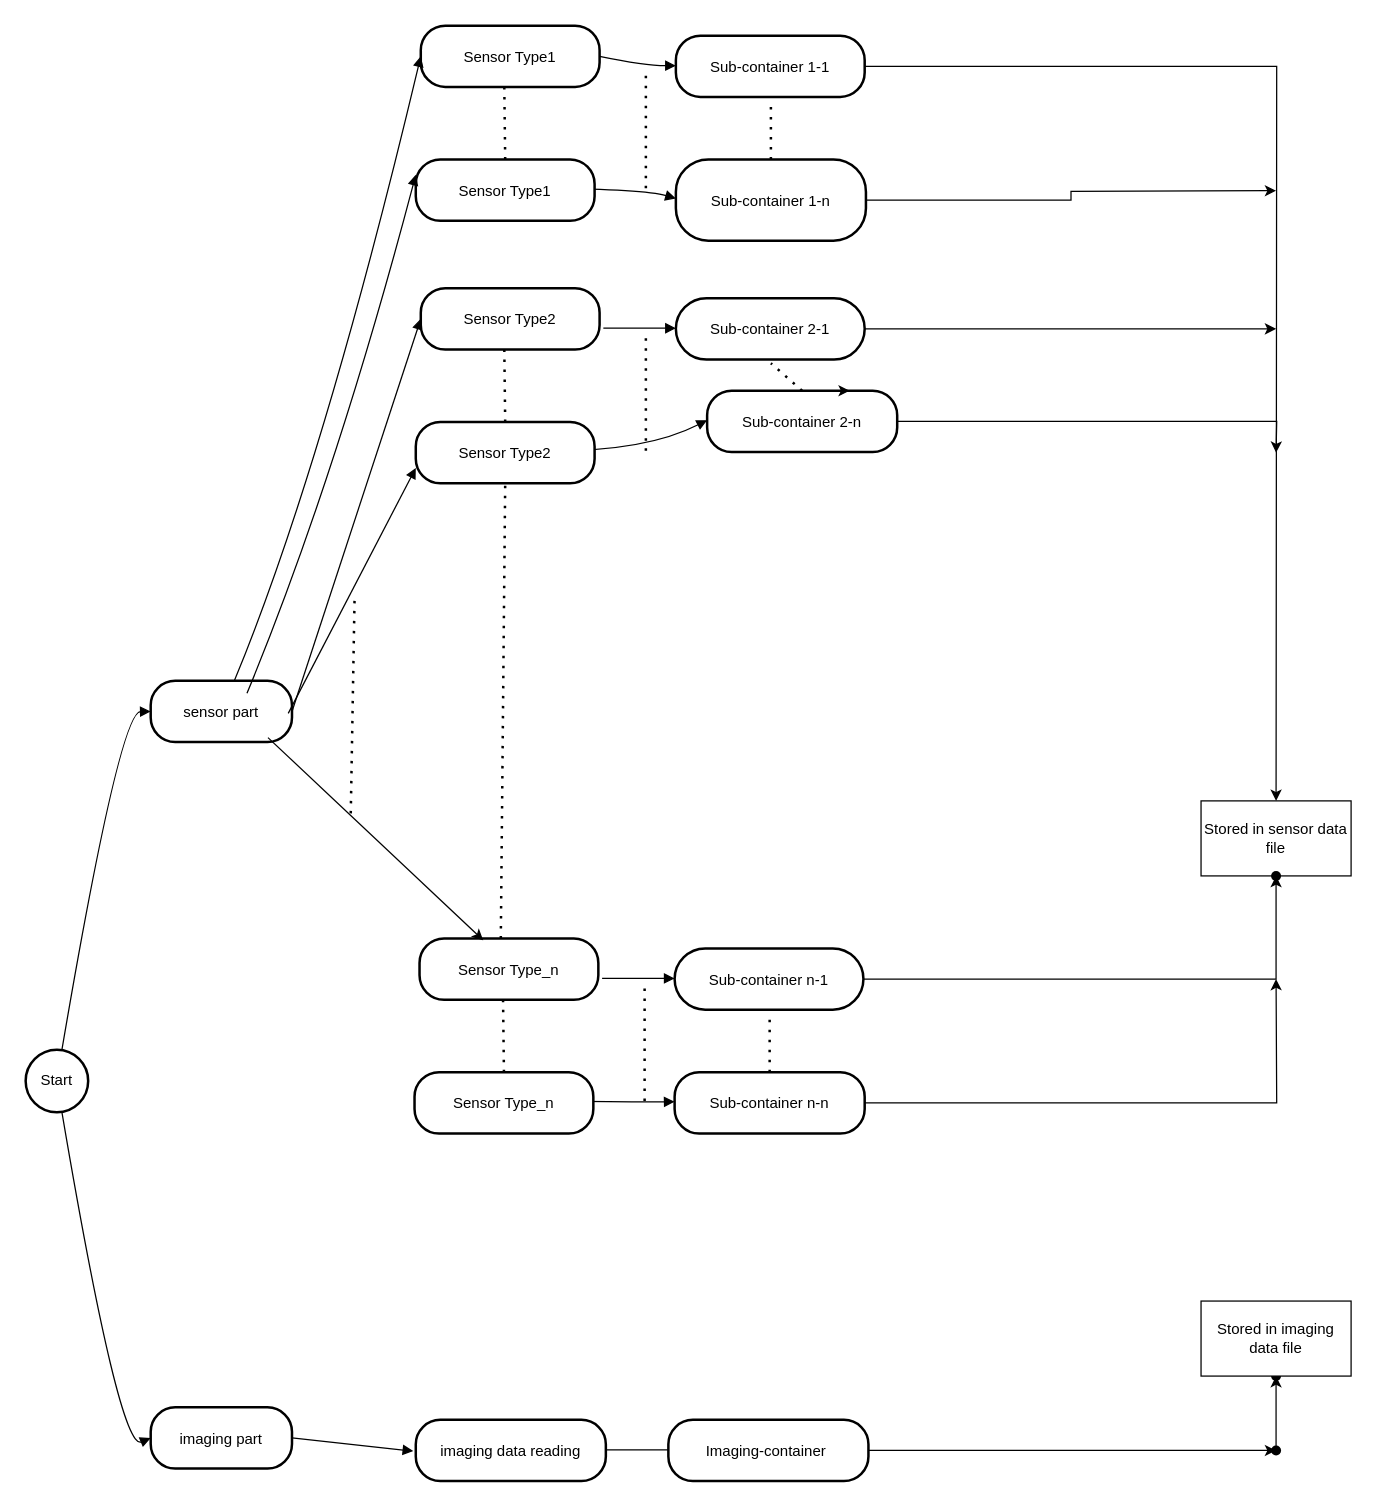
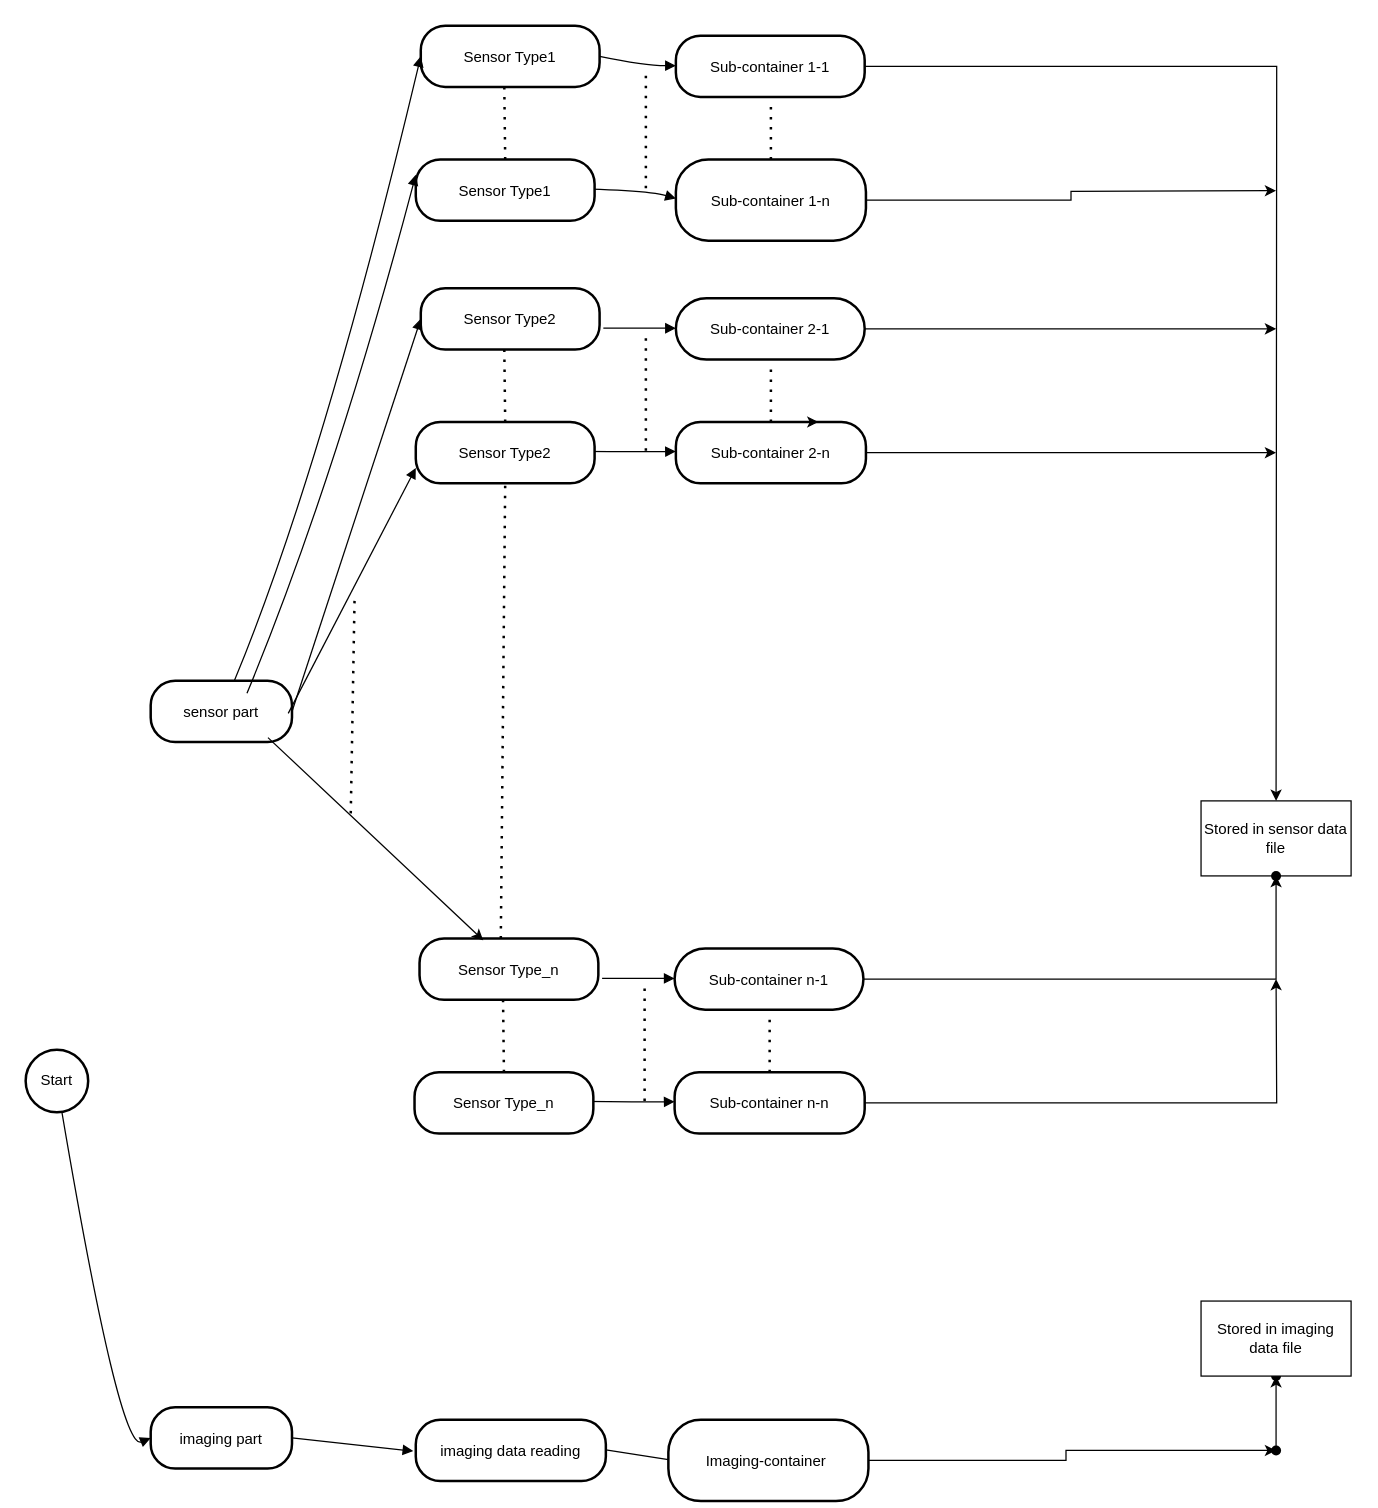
  <mxCell id="0" />
  <mxCell id="1" parent="0" />
  <mxCell id="2" value="Start" style="ellipse;aspect=fixed;strokeWidth=2;whiteSpace=wrap;" vertex="1" parent="1"><mxGeometry x="20" y="839" width="50" height="50" as="geometry" /></mxCell>
  <mxCell id="3" value="sensor part" style="rounded=1;arcSize=40;strokeWidth=2" vertex="1" parent="1"><mxGeometry x="120" y="544" width="113" height="49" as="geometry" /></mxCell>
  <mxCell id="4" value="Sensor Type1" style="rounded=1;arcSize=40;strokeWidth=2" vertex="1" parent="1"><mxGeometry x="336" y="20" width="143" height="49" as="geometry" /></mxCell>
  <mxCell id="5" value="Sub-container 1-1" style="rounded=1;arcSize=40;strokeWidth=2" vertex="1" parent="1"><mxGeometry x="540" y="28" width="151" height="49" as="geometry" /></mxCell>
  <mxCell id="6" value="" style="edgeStyle=orthogonalEdgeStyle;rounded=0;orthogonalLoop=1;jettySize=auto;html=1;" edge="1" parent="1" source="7"><mxGeometry relative="1" as="geometry"><mxPoint x="1020" y="152" as="targetPoint" /></mxGeometry></mxCell>
  <mxCell id="7" value="Sub-container 1-n" style="rounded=1;arcSize=40;strokeWidth=2" vertex="1" parent="1"><mxGeometry x="540" y="127" width="152" height="65" as="geometry" /></mxCell>
  <mxCell id="8" value="imaging part" style="rounded=1;arcSize=40;strokeWidth=2" vertex="1" parent="1"><mxGeometry x="120" y="1125" width="113" height="49" as="geometry" /></mxCell>
  <mxCell id="9" value="imaging data reading" style="rounded=1;arcSize=40;strokeWidth=2" vertex="1" parent="1"><mxGeometry x="332" y="1135" width="152" height="49" as="geometry" /></mxCell>
  <mxCell id="10" value="" style="edgeStyle=orthogonalEdgeStyle;rounded=0;orthogonalLoop=1;jettySize=auto;html=1;" edge="1" parent="1" source="11" target="55"><mxGeometry relative="1" as="geometry" /></mxCell>
- <mxCell id="11" value="Imaging-container " style="rounded=1;arcSize=40;strokeWidth=2" vertex="1" parent="1"><mxGeometry x="534" y="1135" width="160" height="49" as="geometry" /></mxCell>
- <mxCell id="12" value="" style="curved=1;startArrow=none;endArrow=block;exitX=0.59;exitY=0;entryX=0;entryY=0.5;" edge="1" parent="1" source="2" target="3"><mxGeometry relative="1" as="geometry"><Array as="points"><mxPoint x="95" y="569" /></Array></mxGeometry></mxCell>
+ <mxCell id="11" value="Imaging-container " style="rounded=1;arcSize=40;strokeWidth=2" vertex="1" parent="1"><mxGeometry x="534" y="1135" width="160" height="65" as="geometry" /></mxCell>
  <mxCell id="13" value="" style="curved=1;startArrow=none;endArrow=block;exitX=0.59;exitY=0.01;entryX=0;entryY=0.5;" edge="1" parent="1" source="3" target="4"><mxGeometry relative="1" as="geometry"><Array as="points"><mxPoint x="258" y="372" /></Array></mxGeometry></mxCell>
  <mxCell id="14" value="" style="curved=1;startArrow=none;endArrow=block;exitX=1;exitY=0.5;entryX=0;entryY=0.5;entryDx=0;entryDy=0;" edge="1" parent="1" source="3" target="25"><mxGeometry relative="1" as="geometry"><Array as="points" /><mxPoint x="283" y="568.5" as="targetPoint" /></mxGeometry></mxCell>
  <mxCell id="15" value="" style="curved=1;startArrow=none;endArrow=block;exitX=1;exitY=0.5;entryX=0;entryY=0.49;exitDx=0;exitDy=0;" edge="1" parent="1" source="4" target="5"><mxGeometry relative="1" as="geometry"><Array as="points"><mxPoint x="515" y="52" /></Array></mxGeometry></mxCell>
  <mxCell id="16" value="" style="curved=1;startArrow=none;endArrow=block;entryX=0;entryY=0.48;" edge="1" parent="1" target="7"><mxGeometry relative="1" as="geometry"><Array as="points"><mxPoint x="515" y="151" /></Array><mxPoint x="436" y="150" as="sourcePoint" /></mxGeometry></mxCell>
  <mxCell id="17" value="" style="curved=1;startArrow=none;endArrow=block;exitX=0.59;exitY=1;entryX=0;entryY=0.5;" edge="1" parent="1" source="2" target="8"><mxGeometry relative="1" as="geometry"><Array as="points"><mxPoint x="95" y="1160" /></Array></mxGeometry></mxCell>
  <mxCell id="18" value="" style="curved=1;startArrow=none;endArrow=block;exitX=1;exitY=0.5;" edge="1" parent="1" source="8"><mxGeometry relative="1" as="geometry"><Array as="points" /><mxPoint x="330" y="1160" as="targetPoint" /></mxGeometry></mxCell>
  <mxCell id="19" value="" style="curved=1;startArrow=none;endArrow=none;exitX=1;exitY=0.49;entryX=0;entryY=0.49;" edge="1" parent="1" source="9" target="11"><mxGeometry relative="1" as="geometry"><Array as="points" /></mxGeometry></mxCell>
  <mxCell id="20" value="" style="endArrow=none;dashed=1;html=1;dashPattern=1 3;strokeWidth=2;rounded=0;exitX=0.5;exitY=0;exitDx=0;exitDy=0;" edge="1" parent="1" source="7"><mxGeometry width="50" height="50" relative="1" as="geometry"><mxPoint x="590.5" y="100" as="sourcePoint" /><mxPoint x="616" y="80" as="targetPoint" /></mxGeometry></mxCell>
  <mxCell id="21" value="Sensor Type1" style="rounded=1;arcSize=40;strokeWidth=2" vertex="1" parent="1"><mxGeometry x="332" y="127" width="143" height="49" as="geometry" /></mxCell>
  <mxCell id="22" value="" style="curved=1;startArrow=none;endArrow=block;exitX=0.59;exitY=0.01;entryX=0;entryY=0.25;entryDx=0;entryDy=0;" edge="1" parent="1" target="21"><mxGeometry relative="1" as="geometry"><Array as="points"><mxPoint x="268" y="382" /></Array><mxPoint x="197" y="554" as="sourcePoint" /><mxPoint x="312" y="530" as="targetPoint" /></mxGeometry></mxCell>
  <mxCell id="23" value="" style="endArrow=none;dashed=1;html=1;dashPattern=1 3;strokeWidth=2;rounded=0;exitX=0.5;exitY=0;exitDx=0;exitDy=0;" edge="1" parent="1" source="21"><mxGeometry width="50" height="50" relative="1" as="geometry"><mxPoint x="402.79" y="116" as="sourcePoint" /><mxPoint x="402.79" y="69" as="targetPoint" /></mxGeometry></mxCell>
  <mxCell id="24" value="" style="endArrow=none;dashed=1;html=1;dashPattern=1 3;strokeWidth=2;rounded=0;" edge="1" parent="1"><mxGeometry width="50" height="50" relative="1" as="geometry"><mxPoint x="516" y="150" as="sourcePoint" /><mxPoint x="516" y="60" as="targetPoint" /></mxGeometry></mxCell>
  <mxCell id="25" value="Sensor Type2" style="rounded=1;arcSize=40;strokeWidth=2" vertex="1" parent="1"><mxGeometry x="336" y="230" width="143" height="49" as="geometry" /></mxCell>
  <mxCell id="26" value="" style="edgeStyle=orthogonalEdgeStyle;rounded=0;orthogonalLoop=1;jettySize=auto;html=1;" edge="1" parent="1" source="27"><mxGeometry relative="1" as="geometry"><mxPoint x="1020" y="262.5" as="targetPoint" /></mxGeometry></mxCell>
  <mxCell id="27" value="Sub-container 2-1" style="rounded=1;arcSize=50;strokeWidth=2" vertex="1" parent="1"><mxGeometry x="540" y="238" width="151" height="49" as="geometry" /></mxCell>
  <mxCell id="28" value="" style="edgeStyle=orthogonalEdgeStyle;rounded=0;orthogonalLoop=1;jettySize=auto;html=1;" edge="1" parent="1" source="29"><mxGeometry relative="1" as="geometry"><mxPoint x="1020" y="361.5" as="targetPoint" /></mxGeometry></mxCell>
- <mxCell id="29" value="Sub-container 2-n" style="rounded=1;arcSize=40;strokeWidth=2" vertex="1" parent="1"><mxGeometry x="565" y="312" width="152" height="49" as="geometry" /></mxCell>
+ <mxCell id="29" value="Sub-container 2-n" style="rounded=1;arcSize=40;strokeWidth=2" vertex="1" parent="1"><mxGeometry x="540" y="337" width="152" height="49" as="geometry" /></mxCell>
  <mxCell id="30" value="" style="curved=1;startArrow=none;endArrow=block;entryX=0;entryY=0.49;" edge="1" parent="1" target="27"><mxGeometry relative="1" as="geometry"><Array as="points" /><mxPoint x="482" y="262" as="sourcePoint" /></mxGeometry></mxCell>
  <mxCell id="31" value="" style="curved=1;startArrow=none;endArrow=block;entryX=0;entryY=0.48;" edge="1" parent="1" target="29"><mxGeometry relative="1" as="geometry"><Array as="points"><mxPoint x="515" y="361" /></Array><mxPoint x="436" y="360" as="sourcePoint" /></mxGeometry></mxCell>
  <mxCell id="32" value="" style="endArrow=none;dashed=1;html=1;dashPattern=1 3;strokeWidth=2;rounded=0;exitX=0.5;exitY=0;exitDx=0;exitDy=0;" edge="1" parent="1" source="29"><mxGeometry width="50" height="50" relative="1" as="geometry"><mxPoint x="590.5" y="310" as="sourcePoint" /><mxPoint x="616" y="290" as="targetPoint" /></mxGeometry></mxCell>
  <mxCell id="33" value="Sensor Type2" style="rounded=1;arcSize=40;strokeWidth=2" vertex="1" parent="1"><mxGeometry x="332" y="337" width="143" height="49" as="geometry" /></mxCell>
  <mxCell id="34" value="" style="endArrow=none;dashed=1;html=1;dashPattern=1 3;strokeWidth=2;rounded=0;exitX=0.5;exitY=0;exitDx=0;exitDy=0;" edge="1" parent="1" source="33"><mxGeometry width="50" height="50" relative="1" as="geometry"><mxPoint x="402.79" y="326" as="sourcePoint" /><mxPoint x="402.79" y="279" as="targetPoint" /></mxGeometry></mxCell>
  <mxCell id="35" value="" style="endArrow=none;dashed=1;html=1;dashPattern=1 3;strokeWidth=2;rounded=0;" edge="1" parent="1"><mxGeometry width="50" height="50" relative="1" as="geometry"><mxPoint x="516" y="360" as="sourcePoint" /><mxPoint x="516" y="270" as="targetPoint" /></mxGeometry></mxCell>
  <mxCell id="36" value="" style="curved=1;startArrow=none;endArrow=block;entryX=0;entryY=0.75;entryDx=0;entryDy=0;" edge="1" parent="1" target="33"><mxGeometry relative="1" as="geometry"><Array as="points" /><mxPoint x="230" y="570" as="sourcePoint" /><mxPoint x="440" y="445" as="targetPoint" /></mxGeometry></mxCell>
  <mxCell id="37" value="" style="endArrow=none;dashed=1;html=1;dashPattern=1 3;strokeWidth=2;rounded=0;entryX=0.5;entryY=1;entryDx=0;entryDy=0;" edge="1" parent="1" target="33"><mxGeometry width="50" height="50" relative="1" as="geometry"><mxPoint x="400" y="750" as="sourcePoint" /><mxPoint x="410" y="400" as="targetPoint" /></mxGeometry></mxCell>
  <mxCell id="38" value="Sensor Type_n" style="rounded=1;arcSize=40;strokeWidth=2" vertex="1" parent="1"><mxGeometry x="335" y="750" width="143" height="49" as="geometry" /></mxCell>
  <mxCell id="39" value="" style="edgeStyle=orthogonalEdgeStyle;rounded=0;orthogonalLoop=1;jettySize=auto;html=1;" edge="1" parent="1" source="40" target="53"><mxGeometry relative="1" as="geometry" /></mxCell>
  <mxCell id="40" value="Sub-container n-1" style="rounded=1;arcSize=50;strokeWidth=2" vertex="1" parent="1"><mxGeometry x="539" y="758" width="151" height="49" as="geometry" /></mxCell>
  <mxCell id="41" value="" style="edgeStyle=orthogonalEdgeStyle;rounded=0;orthogonalLoop=1;jettySize=auto;html=1;" edge="1" parent="1" source="42"><mxGeometry relative="1" as="geometry"><mxPoint x="1020" y="782.5" as="targetPoint" /></mxGeometry></mxCell>
  <mxCell id="42" value="Sub-container n-n" style="rounded=1;arcSize=40;strokeWidth=2" vertex="1" parent="1"><mxGeometry x="539" y="857" width="152" height="49" as="geometry" /></mxCell>
  <mxCell id="43" value="" style="curved=1;startArrow=none;endArrow=block;entryX=0;entryY=0.49;" edge="1" parent="1" target="40"><mxGeometry relative="1" as="geometry"><Array as="points" /><mxPoint x="481" y="782" as="sourcePoint" /></mxGeometry></mxCell>
  <mxCell id="44" value="" style="curved=1;startArrow=none;endArrow=block;entryX=0;entryY=0.48;" edge="1" parent="1" target="42"><mxGeometry relative="1" as="geometry"><Array as="points"><mxPoint x="514" y="881" /></Array><mxPoint x="435" y="880" as="sourcePoint" /></mxGeometry></mxCell>
  <mxCell id="45" value="" style="endArrow=none;dashed=1;html=1;dashPattern=1 3;strokeWidth=2;rounded=0;exitX=0.5;exitY=0;exitDx=0;exitDy=0;" edge="1" parent="1" source="42"><mxGeometry width="50" height="50" relative="1" as="geometry"><mxPoint x="589.5" y="830" as="sourcePoint" /><mxPoint x="615" y="810" as="targetPoint" /></mxGeometry></mxCell>
  <mxCell id="46" value="Sensor Type_n" style="rounded=1;arcSize=40;strokeWidth=2" vertex="1" parent="1"><mxGeometry x="331" y="857" width="143" height="49" as="geometry" /></mxCell>
  <mxCell id="47" value="" style="endArrow=none;dashed=1;html=1;dashPattern=1 3;strokeWidth=2;rounded=0;exitX=0.5;exitY=0;exitDx=0;exitDy=0;" edge="1" parent="1" source="46"><mxGeometry width="50" height="50" relative="1" as="geometry"><mxPoint x="401.79" y="846" as="sourcePoint" /><mxPoint x="401.79" y="799" as="targetPoint" /></mxGeometry></mxCell>
  <mxCell id="48" value="" style="endArrow=none;dashed=1;html=1;dashPattern=1 3;strokeWidth=2;rounded=0;" edge="1" parent="1"><mxGeometry width="50" height="50" relative="1" as="geometry"><mxPoint x="515" y="880" as="sourcePoint" /><mxPoint x="515" y="790" as="targetPoint" /></mxGeometry></mxCell>
  <mxCell id="49" value="" style="endArrow=none;dashed=1;html=1;dashPattern=1 3;strokeWidth=2;rounded=0;entryX=0.5;entryY=1;entryDx=0;entryDy=0;" edge="1" parent="1"><mxGeometry width="50" height="50" relative="1" as="geometry"><mxPoint x="280" y="650" as="sourcePoint" /><mxPoint x="283" y="480" as="targetPoint" /></mxGeometry></mxCell>
  <mxCell id="50" value="" style="endArrow=classic;html=1;rounded=0;exitX=0.83;exitY=0.926;exitDx=0;exitDy=0;exitPerimeter=0;entryX=0.356;entryY=0.03;entryDx=0;entryDy=0;entryPerimeter=0;" edge="1" parent="1" source="3" target="38"><mxGeometry width="50" height="50" relative="1" as="geometry"><mxPoint x="214" y="660" as="sourcePoint" /><mxPoint x="264" y="610" as="targetPoint" /></mxGeometry></mxCell>
  <mxCell id="51" value="" style="edgeStyle=orthogonalEdgeStyle;rounded=0;orthogonalLoop=1;jettySize=auto;html=1;" edge="1" parent="1" source="5"><mxGeometry relative="1" as="geometry"><mxPoint x="691" y="53" as="sourcePoint" /><mxPoint x="1020" y="640" as="targetPoint" /></mxGeometry></mxCell>
  <mxCell id="52" value="Stored in sensor data file" style="rounded=0;whiteSpace=wrap;html=1;" vertex="1" parent="1"><mxGeometry x="960" y="640" width="120" height="60" as="geometry" /></mxCell>
  <mxCell id="53" value="" style="shape=waypoint;sketch=0;size=6;pointerEvents=1;points=[];fillColor=default;resizable=0;rotatable=0;perimeter=centerPerimeter;snapToPoint=1;rounded=1;arcSize=50;strokeWidth=2;" vertex="1" parent="1"><mxGeometry x="1010" y="690" width="20" height="20" as="geometry" /></mxCell>
  <mxCell id="54" value="" style="edgeStyle=orthogonalEdgeStyle;rounded=0;orthogonalLoop=1;jettySize=auto;html=1;" edge="1" parent="1" source="55" target="56"><mxGeometry relative="1" as="geometry" /></mxCell>
  <mxCell id="55" value="" style="shape=waypoint;sketch=0;size=6;pointerEvents=1;points=[];fillColor=default;resizable=0;rotatable=0;perimeter=centerPerimeter;snapToPoint=1;rounded=1;arcSize=40;strokeWidth=2;" vertex="1" parent="1"><mxGeometry x="1010" y="1149.5" width="20" height="20" as="geometry" /></mxCell>
  <mxCell id="56" value="" style="shape=waypoint;sketch=0;size=6;pointerEvents=1;points=[];fillColor=default;resizable=0;rotatable=0;perimeter=centerPerimeter;snapToPoint=1;rounded=1;arcSize=40;strokeWidth=2;" vertex="1" parent="1"><mxGeometry x="1010" y="1090" width="20" height="20" as="geometry" /></mxCell>
  <mxCell id="57" value="Stored in imaging data file" style="rounded=0;whiteSpace=wrap;html=1;" vertex="1" parent="1"><mxGeometry x="960" y="1040" width="120" height="60" as="geometry" /></mxCell>
  <mxCell id="58" style="edgeStyle=orthogonalEdgeStyle;rounded=0;orthogonalLoop=1;jettySize=auto;html=1;exitX=0.5;exitY=0;exitDx=0;exitDy=0;entryX=0.75;entryY=0;entryDx=0;entryDy=0;" edge="1" parent="1" source="29" target="29"><mxGeometry relative="1" as="geometry" /></mxCell>
